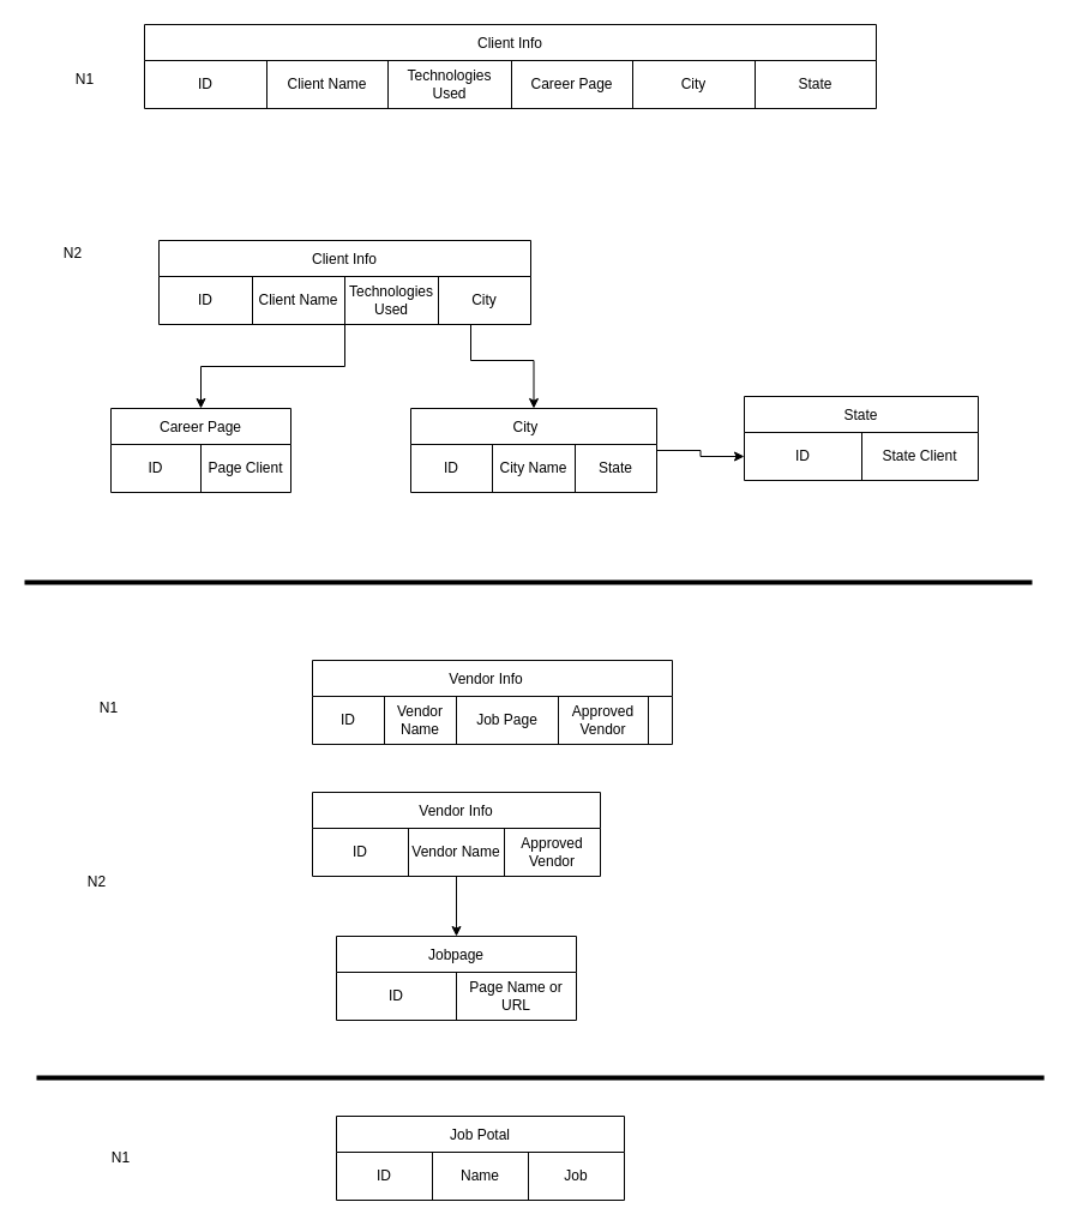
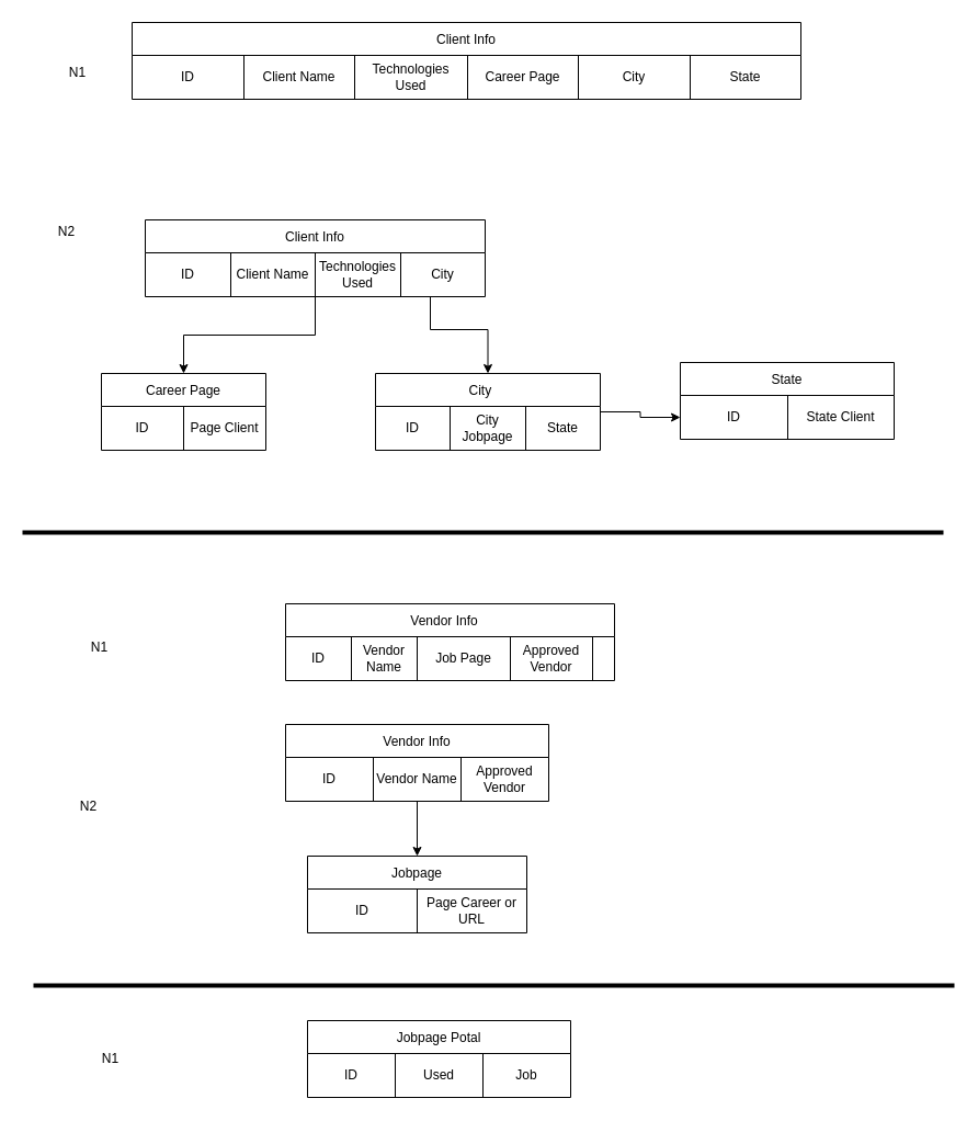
  <mxCell id="0" />
  <mxCell id="1" parent="0" />
  <mxCell id="2" value="Client Info" style="shape=table;startSize=30;container=1;collapsible=0;childLayout=tableLayout;" vertex="1" parent="1"><mxGeometry x="120" y="20" width="610" height="70" as="geometry" /></mxCell>
  <mxCell id="3" value="" style="shape=tableRow;horizontal=0;startSize=0;swimlaneHead=0;swimlaneBody=0;strokeColor=inherit;top=0;left=0;bottom=0;right=0;collapsible=0;dropTarget=0;fillColor=none;points=[[0,0.5],[1,0.5]];portConstraint=eastwest;" vertex="1" parent="2"><mxGeometry y="30" width="610" height="40" as="geometry" /></mxCell>
  <mxCell id="4" value="ID" style="shape=partialRectangle;html=1;whiteSpace=wrap;connectable=0;strokeColor=inherit;overflow=hidden;fillColor=none;top=0;left=0;bottom=0;right=0;pointerEvents=1;" vertex="1" parent="3"><mxGeometry width="102" height="40" as="geometry"><mxRectangle width="102" height="40" as="alternateBounds" /></mxGeometry></mxCell>
  <mxCell id="5" value="Client Name" style="shape=partialRectangle;html=1;whiteSpace=wrap;connectable=0;strokeColor=inherit;overflow=hidden;fillColor=none;top=0;left=0;bottom=0;right=0;pointerEvents=1;" vertex="1" parent="3"><mxGeometry x="102" width="101" height="40" as="geometry"><mxRectangle width="101" height="40" as="alternateBounds" /></mxGeometry></mxCell>
  <mxCell id="6" value="Technologies Used" style="shape=partialRectangle;html=1;whiteSpace=wrap;connectable=0;strokeColor=inherit;overflow=hidden;fillColor=none;top=0;left=0;bottom=0;right=0;pointerEvents=1;" vertex="1" parent="3"><mxGeometry x="203" width="103" height="40" as="geometry"><mxRectangle width="103" height="40" as="alternateBounds" /></mxGeometry></mxCell>
  <mxCell id="7" value="Career Page" style="shape=partialRectangle;html=1;whiteSpace=wrap;connectable=0;strokeColor=inherit;overflow=hidden;fillColor=none;top=0;left=0;bottom=0;right=0;pointerEvents=1;" vertex="1" parent="3"><mxGeometry x="306" width="101" height="40" as="geometry"><mxRectangle width="101" height="40" as="alternateBounds" /></mxGeometry></mxCell>
  <mxCell id="8" value="City" style="shape=partialRectangle;html=1;whiteSpace=wrap;connectable=0;strokeColor=inherit;overflow=hidden;fillColor=none;top=0;left=0;bottom=0;right=0;pointerEvents=1;" vertex="1" parent="3"><mxGeometry x="407" width="102" height="40" as="geometry"><mxRectangle width="102" height="40" as="alternateBounds" /></mxGeometry></mxCell>
  <mxCell id="9" value="State" style="shape=partialRectangle;html=1;whiteSpace=wrap;connectable=0;strokeColor=inherit;overflow=hidden;fillColor=none;top=0;left=0;bottom=0;right=0;pointerEvents=1;" vertex="1" parent="3"><mxGeometry x="509" width="101" height="40" as="geometry"><mxRectangle width="101" height="40" as="alternateBounds" /></mxGeometry></mxCell>
  <mxCell id="10" style="edgeStyle=orthogonalEdgeStyle;rounded=0;orthogonalLoop=1;jettySize=auto;html=1;entryX=0.5;entryY=0;entryDx=0;entryDy=0;" edge="1" parent="1" source="12" target="18"><mxGeometry relative="1" as="geometry" /></mxCell>
  <mxCell id="11" style="edgeStyle=orthogonalEdgeStyle;rounded=0;orthogonalLoop=1;jettySize=auto;html=1;entryX=0.5;entryY=0;entryDx=0;entryDy=0;" edge="1" parent="1" source="12" target="27"><mxGeometry relative="1" as="geometry"><Array as="points"><mxPoint x="392" y="300" /><mxPoint x="445" y="300" /></Array></mxGeometry></mxCell>
  <mxCell id="12" value="Client Info" style="shape=table;startSize=30;container=1;collapsible=0;childLayout=tableLayout;" vertex="1" parent="1"><mxGeometry x="132" y="200" width="310" height="70" as="geometry" /></mxCell>
  <mxCell id="13" value="" style="shape=tableRow;horizontal=0;startSize=0;swimlaneHead=0;swimlaneBody=0;strokeColor=inherit;top=0;left=0;bottom=0;right=0;collapsible=0;dropTarget=0;fillColor=none;points=[[0,0.5],[1,0.5]];portConstraint=eastwest;" vertex="1" parent="12"><mxGeometry y="30" width="310" height="40" as="geometry" /></mxCell>
  <mxCell id="14" value="ID" style="shape=partialRectangle;html=1;whiteSpace=wrap;connectable=0;strokeColor=inherit;overflow=hidden;fillColor=none;top=0;left=0;bottom=0;right=0;pointerEvents=1;" vertex="1" parent="13"><mxGeometry width="78" height="40" as="geometry"><mxRectangle width="78" height="40" as="alternateBounds" /></mxGeometry></mxCell>
  <mxCell id="15" value="Client Name" style="shape=partialRectangle;html=1;whiteSpace=wrap;connectable=0;strokeColor=inherit;overflow=hidden;fillColor=none;top=0;left=0;bottom=0;right=0;pointerEvents=1;" vertex="1" parent="13"><mxGeometry x="78" width="77" height="40" as="geometry"><mxRectangle width="77" height="40" as="alternateBounds" /></mxGeometry></mxCell>
  <mxCell id="16" value="Technologies Used" style="shape=partialRectangle;html=1;whiteSpace=wrap;connectable=0;strokeColor=inherit;overflow=hidden;fillColor=none;top=0;left=0;bottom=0;right=0;pointerEvents=1;" vertex="1" parent="13"><mxGeometry x="155" width="78" height="40" as="geometry"><mxRectangle width="78" height="40" as="alternateBounds" /></mxGeometry></mxCell>
  <mxCell id="17" value="City" style="shape=partialRectangle;html=1;whiteSpace=wrap;connectable=0;strokeColor=inherit;overflow=hidden;fillColor=none;top=0;left=0;bottom=0;right=0;pointerEvents=1;" vertex="1" parent="13"><mxGeometry x="233" width="77" height="40" as="geometry"><mxRectangle width="77" height="40" as="alternateBounds" /></mxGeometry></mxCell>
  <mxCell id="18" value="Career Page" style="shape=table;startSize=30;container=1;collapsible=0;childLayout=tableLayout;" vertex="1" parent="1"><mxGeometry x="92" y="340" width="150" height="70" as="geometry" /></mxCell>
  <mxCell id="19" value="" style="shape=tableRow;horizontal=0;startSize=0;swimlaneHead=0;swimlaneBody=0;strokeColor=inherit;top=0;left=0;bottom=0;right=0;collapsible=0;dropTarget=0;fillColor=none;points=[[0,0.5],[1,0.5]];portConstraint=eastwest;" vertex="1" parent="18"><mxGeometry y="30" width="150" height="40" as="geometry" /></mxCell>
  <mxCell id="20" value="ID" style="shape=partialRectangle;html=1;whiteSpace=wrap;connectable=0;strokeColor=inherit;overflow=hidden;fillColor=none;top=0;left=0;bottom=0;right=0;pointerEvents=1;" vertex="1" parent="19"><mxGeometry width="75" height="40" as="geometry"><mxRectangle width="75" height="40" as="alternateBounds" /></mxGeometry></mxCell>
  <mxCell id="21" value="Page Client" style="shape=partialRectangle;html=1;whiteSpace=wrap;connectable=0;strokeColor=inherit;overflow=hidden;fillColor=none;top=0;left=0;bottom=0;right=0;pointerEvents=1;" vertex="1" parent="19"><mxGeometry x="75" width="75" height="40" as="geometry"><mxRectangle width="75" height="40" as="alternateBounds" /></mxGeometry></mxCell>
  <mxCell id="22" value="State" style="shape=table;startSize=30;container=1;collapsible=0;childLayout=tableLayout;" vertex="1" parent="1"><mxGeometry x="620" y="330" width="195" height="70" as="geometry" /></mxCell>
  <mxCell id="23" value="" style="shape=tableRow;horizontal=0;startSize=0;swimlaneHead=0;swimlaneBody=0;strokeColor=inherit;top=0;left=0;bottom=0;right=0;collapsible=0;dropTarget=0;fillColor=none;points=[[0,0.5],[1,0.5]];portConstraint=eastwest;" vertex="1" parent="22"><mxGeometry y="30" width="195" height="40" as="geometry" /></mxCell>
  <mxCell id="24" value="ID" style="shape=partialRectangle;html=1;whiteSpace=wrap;connectable=0;strokeColor=inherit;overflow=hidden;fillColor=none;top=0;left=0;bottom=0;right=0;pointerEvents=1;" vertex="1" parent="23"><mxGeometry width="98" height="40" as="geometry"><mxRectangle width="98" height="40" as="alternateBounds" /></mxGeometry></mxCell>
  <mxCell id="25" value="State Client" style="shape=partialRectangle;html=1;whiteSpace=wrap;connectable=0;strokeColor=inherit;overflow=hidden;fillColor=none;top=0;left=0;bottom=0;right=0;pointerEvents=1;" vertex="1" parent="23"><mxGeometry x="98" width="97" height="40" as="geometry"><mxRectangle width="97" height="40" as="alternateBounds" /></mxGeometry></mxCell>
  <mxCell id="26" style="edgeStyle=orthogonalEdgeStyle;rounded=0;orthogonalLoop=1;jettySize=auto;html=1;entryX=0;entryY=0.5;entryDx=0;entryDy=0;" edge="1" parent="1" source="27" target="23"><mxGeometry relative="1" as="geometry" /></mxCell>
  <mxCell id="27" value="City    " style="shape=table;startSize=30;container=1;collapsible=0;childLayout=tableLayout;" vertex="1" parent="1"><mxGeometry x="342" y="340" width="205" height="70" as="geometry" /></mxCell>
  <mxCell id="28" value="" style="shape=tableRow;horizontal=0;startSize=0;swimlaneHead=0;swimlaneBody=0;strokeColor=inherit;top=0;left=0;bottom=0;right=0;collapsible=0;dropTarget=0;fillColor=none;points=[[0,0.5],[1,0.5]];portConstraint=eastwest;" vertex="1" parent="27"><mxGeometry y="30" width="205" height="40" as="geometry" /></mxCell>
  <mxCell id="29" value="ID" style="shape=partialRectangle;html=1;whiteSpace=wrap;connectable=0;strokeColor=inherit;overflow=hidden;fillColor=none;top=0;left=0;bottom=0;right=0;pointerEvents=1;" vertex="1" parent="28"><mxGeometry width="68" height="40" as="geometry"><mxRectangle width="68" height="40" as="alternateBounds" /></mxGeometry></mxCell>
- <mxCell id="30" value="City Name" style="shape=partialRectangle;html=1;whiteSpace=wrap;connectable=0;strokeColor=inherit;overflow=hidden;fillColor=none;top=0;left=0;bottom=0;right=0;pointerEvents=1;" vertex="1" parent="28"><mxGeometry x="68" width="69" height="40" as="geometry"><mxRectangle width="69" height="40" as="alternateBounds" /></mxGeometry></mxCell>
+ <mxCell id="30" value="City Jobpage" style="shape=partialRectangle;html=1;whiteSpace=wrap;connectable=0;strokeColor=inherit;overflow=hidden;fillColor=none;top=0;left=0;bottom=0;right=0;pointerEvents=1;" vertex="1" parent="28"><mxGeometry x="68" width="69" height="40" as="geometry"><mxRectangle width="69" height="40" as="alternateBounds" /></mxGeometry></mxCell>
  <mxCell id="31" value="State" style="shape=partialRectangle;html=1;whiteSpace=wrap;connectable=0;strokeColor=inherit;overflow=hidden;fillColor=none;top=0;left=0;bottom=0;right=0;pointerEvents=1;" vertex="1" parent="28"><mxGeometry x="137" width="68" height="40" as="geometry"><mxRectangle width="68" height="40" as="alternateBounds" /></mxGeometry></mxCell>
  <mxCell id="32" value="Vendor Info   " style="shape=table;startSize=30;container=1;collapsible=0;childLayout=tableLayout;" vertex="1" parent="1"><mxGeometry x="260" y="550" width="300" height="70" as="geometry" /></mxCell>
  <mxCell id="33" value="" style="shape=tableRow;horizontal=0;startSize=0;swimlaneHead=0;swimlaneBody=0;strokeColor=inherit;top=0;left=0;bottom=0;right=0;collapsible=0;dropTarget=0;fillColor=none;points=[[0,0.5],[1,0.5]];portConstraint=eastwest;" vertex="1" parent="32"><mxGeometry y="30" width="300" height="40" as="geometry" /></mxCell>
  <mxCell id="34" value="ID" style="shape=partialRectangle;html=1;whiteSpace=wrap;connectable=0;strokeColor=inherit;overflow=hidden;fillColor=none;top=0;left=0;bottom=0;right=0;pointerEvents=1;" vertex="1" parent="33"><mxGeometry width="60" height="40" as="geometry"><mxRectangle width="60" height="40" as="alternateBounds" /></mxGeometry></mxCell>
  <mxCell id="35" value="Vendor Name" style="shape=partialRectangle;html=1;whiteSpace=wrap;connectable=0;strokeColor=inherit;overflow=hidden;fillColor=none;top=0;left=0;bottom=0;right=0;pointerEvents=1;" vertex="1" parent="33"><mxGeometry x="60" width="60" height="40" as="geometry"><mxRectangle width="60" height="40" as="alternateBounds" /></mxGeometry></mxCell>
  <mxCell id="36" value="Job Page" style="shape=partialRectangle;html=1;whiteSpace=wrap;connectable=0;strokeColor=inherit;overflow=hidden;fillColor=none;top=0;left=0;bottom=0;right=0;pointerEvents=1;" vertex="1" parent="33"><mxGeometry x="120" width="85" height="40" as="geometry"><mxRectangle width="85" height="40" as="alternateBounds" /></mxGeometry></mxCell>
  <mxCell id="37" value="Approved Vendor" style="shape=partialRectangle;html=1;whiteSpace=wrap;connectable=0;strokeColor=inherit;overflow=hidden;fillColor=none;top=0;left=0;bottom=0;right=0;pointerEvents=1;" vertex="1" parent="33"><mxGeometry x="205" width="75" height="40" as="geometry"><mxRectangle width="75" height="40" as="alternateBounds" /></mxGeometry></mxCell>
  <mxCell id="38" value="" style="shape=partialRectangle;html=1;whiteSpace=wrap;connectable=0;strokeColor=inherit;overflow=hidden;fillColor=none;top=0;left=0;bottom=0;right=0;pointerEvents=1;" vertex="1" parent="33"><mxGeometry x="280" width="20" height="40" as="geometry"><mxRectangle width="20" height="40" as="alternateBounds" /></mxGeometry></mxCell>
  <mxCell id="39" style="edgeStyle=orthogonalEdgeStyle;rounded=0;orthogonalLoop=1;jettySize=auto;html=1;entryX=0.5;entryY=0;entryDx=0;entryDy=0;" edge="1" parent="1" source="40" target="45"><mxGeometry relative="1" as="geometry" /></mxCell>
  <mxCell id="40" value="Vendor Info" style="shape=table;startSize=30;container=1;collapsible=0;childLayout=tableLayout;" vertex="1" parent="1"><mxGeometry x="260" y="660" width="240" height="70" as="geometry" /></mxCell>
  <mxCell id="41" value="" style="shape=tableRow;horizontal=0;startSize=0;swimlaneHead=0;swimlaneBody=0;strokeColor=inherit;top=0;left=0;bottom=0;right=0;collapsible=0;dropTarget=0;fillColor=none;points=[[0,0.5],[1,0.5]];portConstraint=eastwest;" vertex="1" parent="40"><mxGeometry y="30" width="240" height="40" as="geometry" /></mxCell>
  <mxCell id="42" value="ID" style="shape=partialRectangle;html=1;whiteSpace=wrap;connectable=0;strokeColor=inherit;overflow=hidden;fillColor=none;top=0;left=0;bottom=0;right=0;pointerEvents=1;" vertex="1" parent="41"><mxGeometry width="80" height="40" as="geometry"><mxRectangle width="80" height="40" as="alternateBounds" /></mxGeometry></mxCell>
  <mxCell id="43" value="Vendor Name" style="shape=partialRectangle;html=1;whiteSpace=wrap;connectable=0;strokeColor=inherit;overflow=hidden;fillColor=none;top=0;left=0;bottom=0;right=0;pointerEvents=1;" vertex="1" parent="41"><mxGeometry x="80" width="80" height="40" as="geometry"><mxRectangle width="80" height="40" as="alternateBounds" /></mxGeometry></mxCell>
  <mxCell id="44" value="Approved Vendor" style="shape=partialRectangle;html=1;whiteSpace=wrap;connectable=0;strokeColor=inherit;overflow=hidden;fillColor=none;top=0;left=0;bottom=0;right=0;pointerEvents=1;" vertex="1" parent="41"><mxGeometry x="160" width="80" height="40" as="geometry"><mxRectangle width="80" height="40" as="alternateBounds" /></mxGeometry></mxCell>
  <mxCell id="45" value="Jobpage" style="shape=table;startSize=30;container=1;collapsible=0;childLayout=tableLayout;" vertex="1" parent="1"><mxGeometry x="280" y="780" width="200" height="70" as="geometry" /></mxCell>
  <mxCell id="46" value="" style="shape=tableRow;horizontal=0;startSize=0;swimlaneHead=0;swimlaneBody=0;strokeColor=inherit;top=0;left=0;bottom=0;right=0;collapsible=0;dropTarget=0;fillColor=none;points=[[0,0.5],[1,0.5]];portConstraint=eastwest;" vertex="1" parent="45"><mxGeometry y="30" width="200" height="40" as="geometry" /></mxCell>
  <mxCell id="47" value="ID" style="shape=partialRectangle;html=1;whiteSpace=wrap;connectable=0;strokeColor=inherit;overflow=hidden;fillColor=none;top=0;left=0;bottom=0;right=0;pointerEvents=1;" vertex="1" parent="46"><mxGeometry width="100" height="40" as="geometry"><mxRectangle width="100" height="40" as="alternateBounds" /></mxGeometry></mxCell>
- <mxCell id="48" value="Page Name or URL" style="shape=partialRectangle;html=1;whiteSpace=wrap;connectable=0;strokeColor=inherit;overflow=hidden;fillColor=none;top=0;left=0;bottom=0;right=0;pointerEvents=1;" vertex="1" parent="46"><mxGeometry x="100" width="100" height="40" as="geometry"><mxRectangle width="100" height="40" as="alternateBounds" /></mxGeometry></mxCell>
+ <mxCell id="48" value="Page Career or URL" style="shape=partialRectangle;html=1;whiteSpace=wrap;connectable=0;strokeColor=inherit;overflow=hidden;fillColor=none;top=0;left=0;bottom=0;right=0;pointerEvents=1;" vertex="1" parent="46"><mxGeometry x="100" width="100" height="40" as="geometry"><mxRectangle width="100" height="40" as="alternateBounds" /></mxGeometry></mxCell>
  <mxCell id="49" value="N1&lt;br&gt;" style="text;html=1;align=center;verticalAlign=middle;resizable=0;points=[];autosize=1;strokeColor=none;fillColor=none;" vertex="1" parent="1"><mxGeometry x="70" y="575" width="40" height="30" as="geometry" /></mxCell>
  <mxCell id="50" value="N2" style="text;html=1;align=center;verticalAlign=middle;resizable=0;points=[];autosize=1;strokeColor=none;fillColor=none;" vertex="1" parent="1"><mxGeometry x="60" y="720" width="40" height="30" as="geometry" /></mxCell>
  <mxCell id="51" value="N1&lt;br&gt;" style="text;html=1;align=center;verticalAlign=middle;resizable=0;points=[];autosize=1;strokeColor=none;fillColor=none;" vertex="1" parent="1"><mxGeometry x="50" y="51" width="40" height="30" as="geometry" /></mxCell>
  <mxCell id="52" value="N2" style="text;html=1;align=center;verticalAlign=middle;resizable=0;points=[];autosize=1;strokeColor=none;fillColor=none;" vertex="1" parent="1"><mxGeometry x="40" y="196" width="40" height="30" as="geometry" /></mxCell>
- <mxCell id="53" value="Job Potal" style="shape=table;startSize=30;container=1;collapsible=0;childLayout=tableLayout;" vertex="1" parent="1"><mxGeometry x="280" y="930" width="240" height="70" as="geometry" /></mxCell>
+ <mxCell id="53" value="Jobpage Potal" style="shape=table;startSize=30;container=1;collapsible=0;childLayout=tableLayout;" vertex="1" parent="1"><mxGeometry x="280" y="930" width="240" height="70" as="geometry" /></mxCell>
  <mxCell id="54" value="" style="shape=tableRow;horizontal=0;startSize=0;swimlaneHead=0;swimlaneBody=0;strokeColor=inherit;top=0;left=0;bottom=0;right=0;collapsible=0;dropTarget=0;fillColor=none;points=[[0,0.5],[1,0.5]];portConstraint=eastwest;" vertex="1" parent="53"><mxGeometry y="30" width="240" height="40" as="geometry" /></mxCell>
  <mxCell id="55" value="ID" style="shape=partialRectangle;html=1;whiteSpace=wrap;connectable=0;strokeColor=inherit;overflow=hidden;fillColor=none;top=0;left=0;bottom=0;right=0;pointerEvents=1;" vertex="1" parent="54"><mxGeometry width="80" height="40" as="geometry"><mxRectangle width="80" height="40" as="alternateBounds" /></mxGeometry></mxCell>
- <mxCell id="56" value="Name" style="shape=partialRectangle;html=1;whiteSpace=wrap;connectable=0;strokeColor=inherit;overflow=hidden;fillColor=none;top=0;left=0;bottom=0;right=0;pointerEvents=1;" vertex="1" parent="54"><mxGeometry x="80" width="80" height="40" as="geometry"><mxRectangle width="80" height="40" as="alternateBounds" /></mxGeometry></mxCell>
+ <mxCell id="56" value="Used" style="shape=partialRectangle;html=1;whiteSpace=wrap;connectable=0;strokeColor=inherit;overflow=hidden;fillColor=none;top=0;left=0;bottom=0;right=0;pointerEvents=1;" vertex="1" parent="54"><mxGeometry x="80" width="80" height="40" as="geometry"><mxRectangle width="80" height="40" as="alternateBounds" /></mxGeometry></mxCell>
  <mxCell id="57" value="Job" style="shape=partialRectangle;html=1;whiteSpace=wrap;connectable=0;strokeColor=inherit;overflow=hidden;fillColor=none;top=0;left=0;bottom=0;right=0;pointerEvents=1;" vertex="1" parent="54"><mxGeometry x="160" width="80" height="40" as="geometry"><mxRectangle width="80" height="40" as="alternateBounds" /></mxGeometry></mxCell>
  <mxCell id="58" value="N1&lt;br&gt;" style="text;html=1;align=center;verticalAlign=middle;resizable=0;points=[];autosize=1;strokeColor=none;fillColor=none;" vertex="1" parent="1"><mxGeometry x="80" y="950" width="40" height="30" as="geometry" /></mxCell>
  <mxCell id="59" value="" style="line;strokeWidth=4;html=1;perimeter=backbonePerimeter;points=[];outlineConnect=0;" vertex="1" parent="1"><mxGeometry y="480" width="840" height="10" as="geometry" x="20" /></mxCell>
  <mxCell id="60" value="" style="line;strokeWidth=4;html=1;perimeter=backbonePerimeter;points=[];outlineConnect=0;" vertex="1" parent="1"><mxGeometry x="30" y="893" width="840" height="10" as="geometry" /></mxCell>
